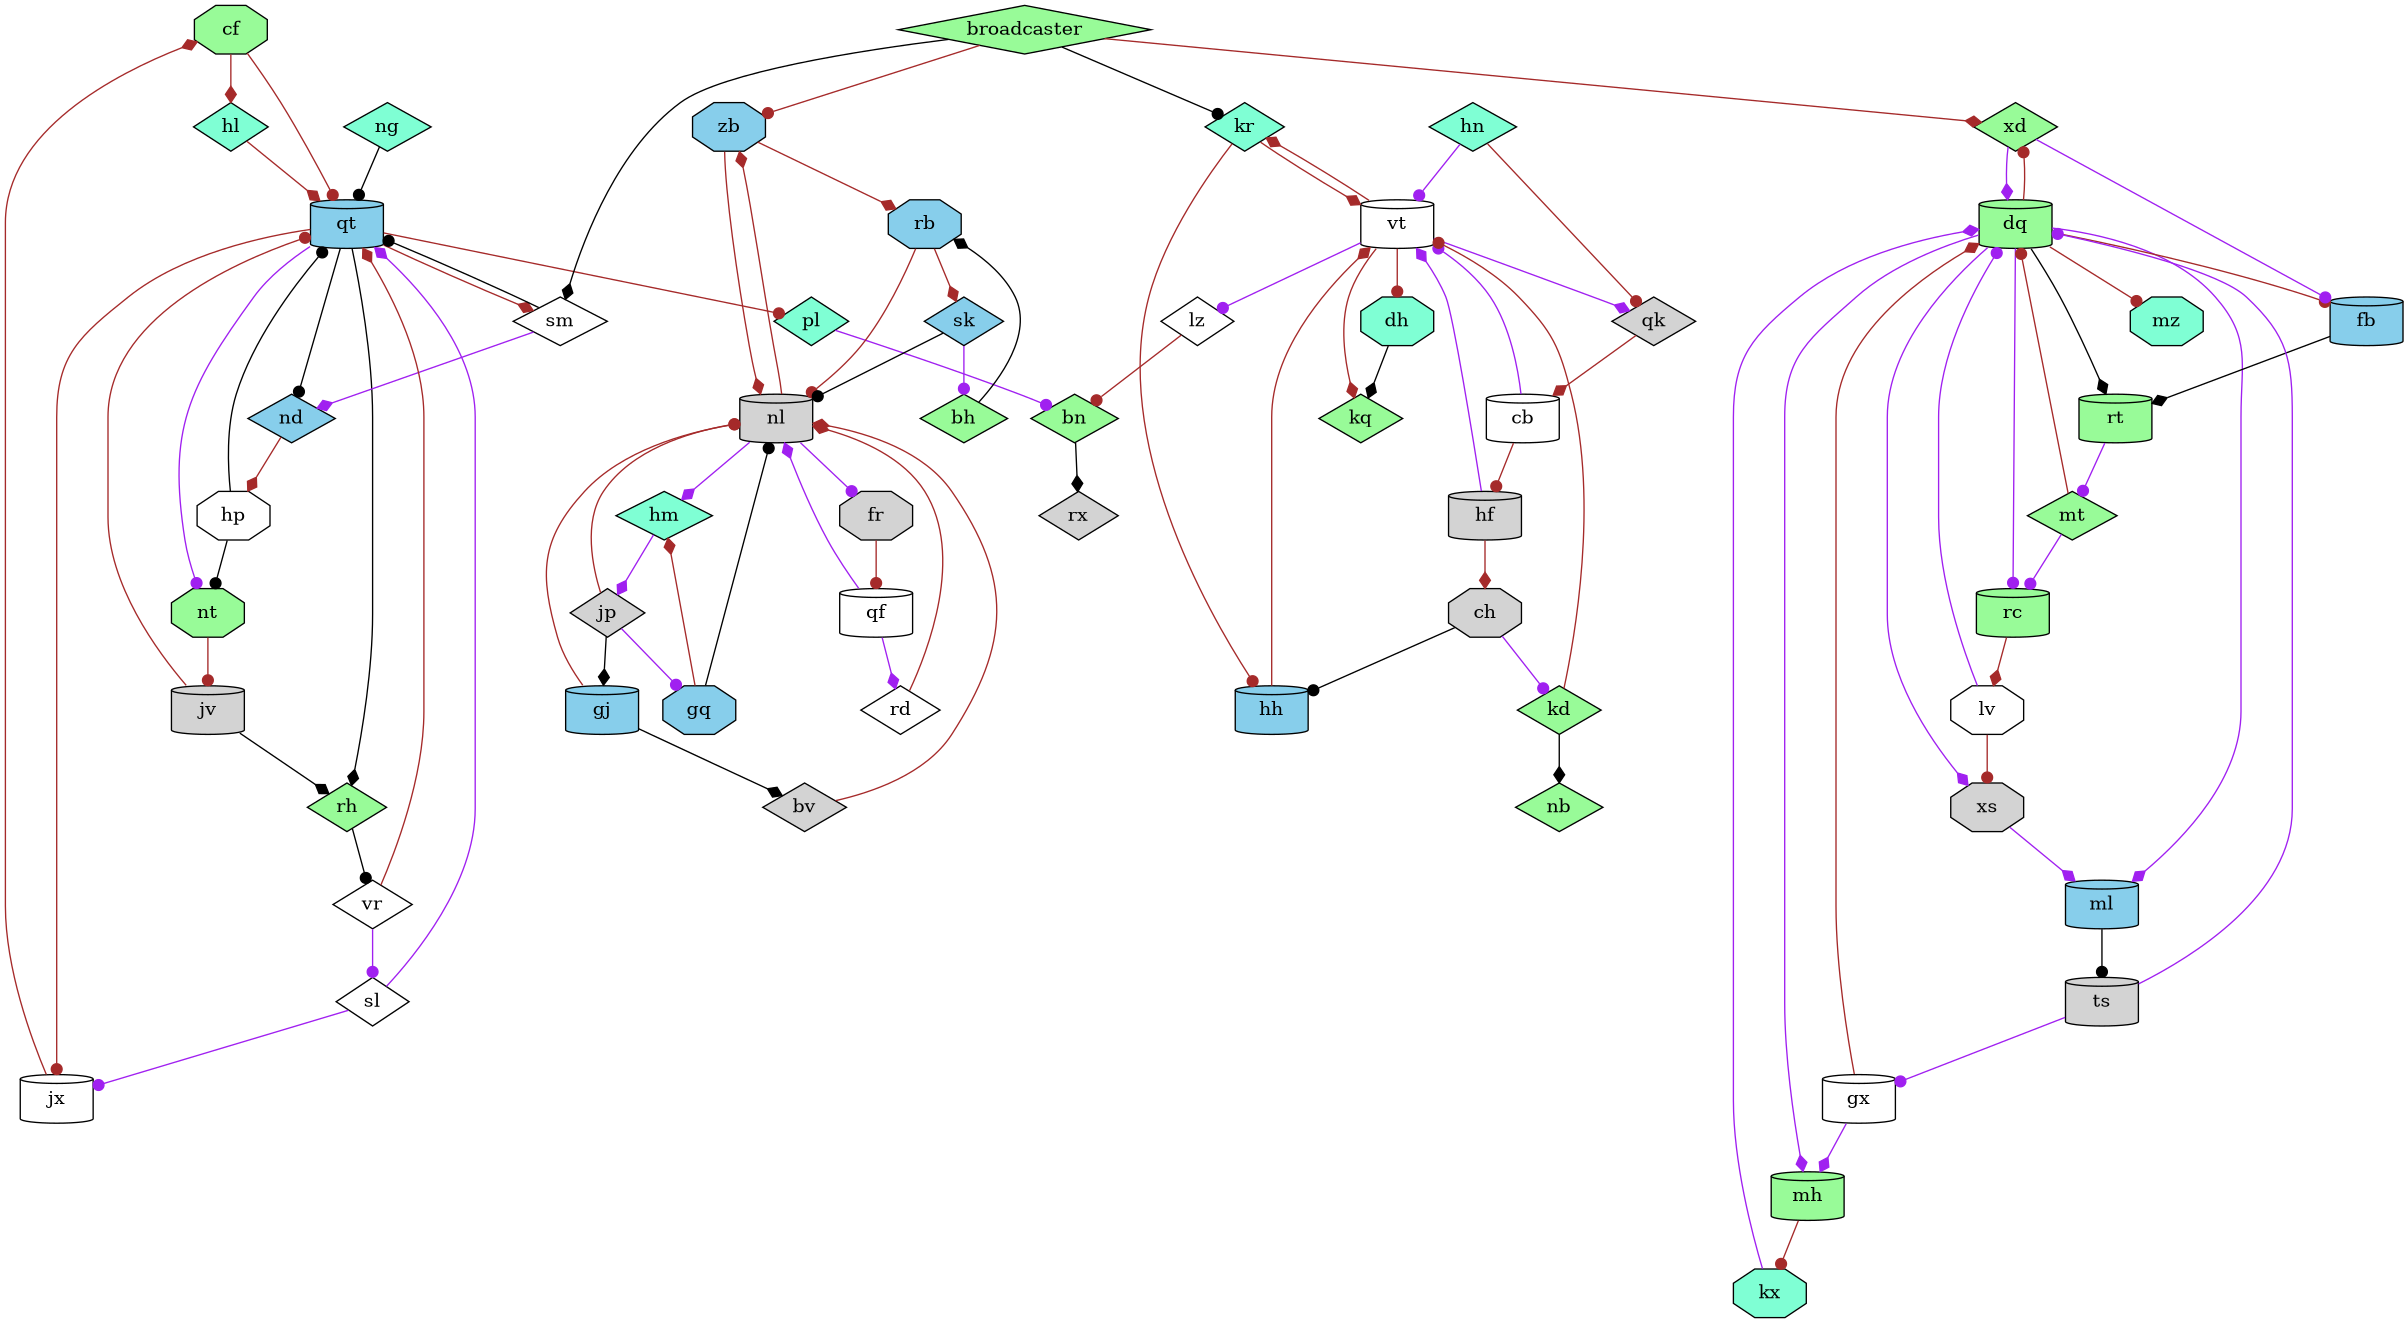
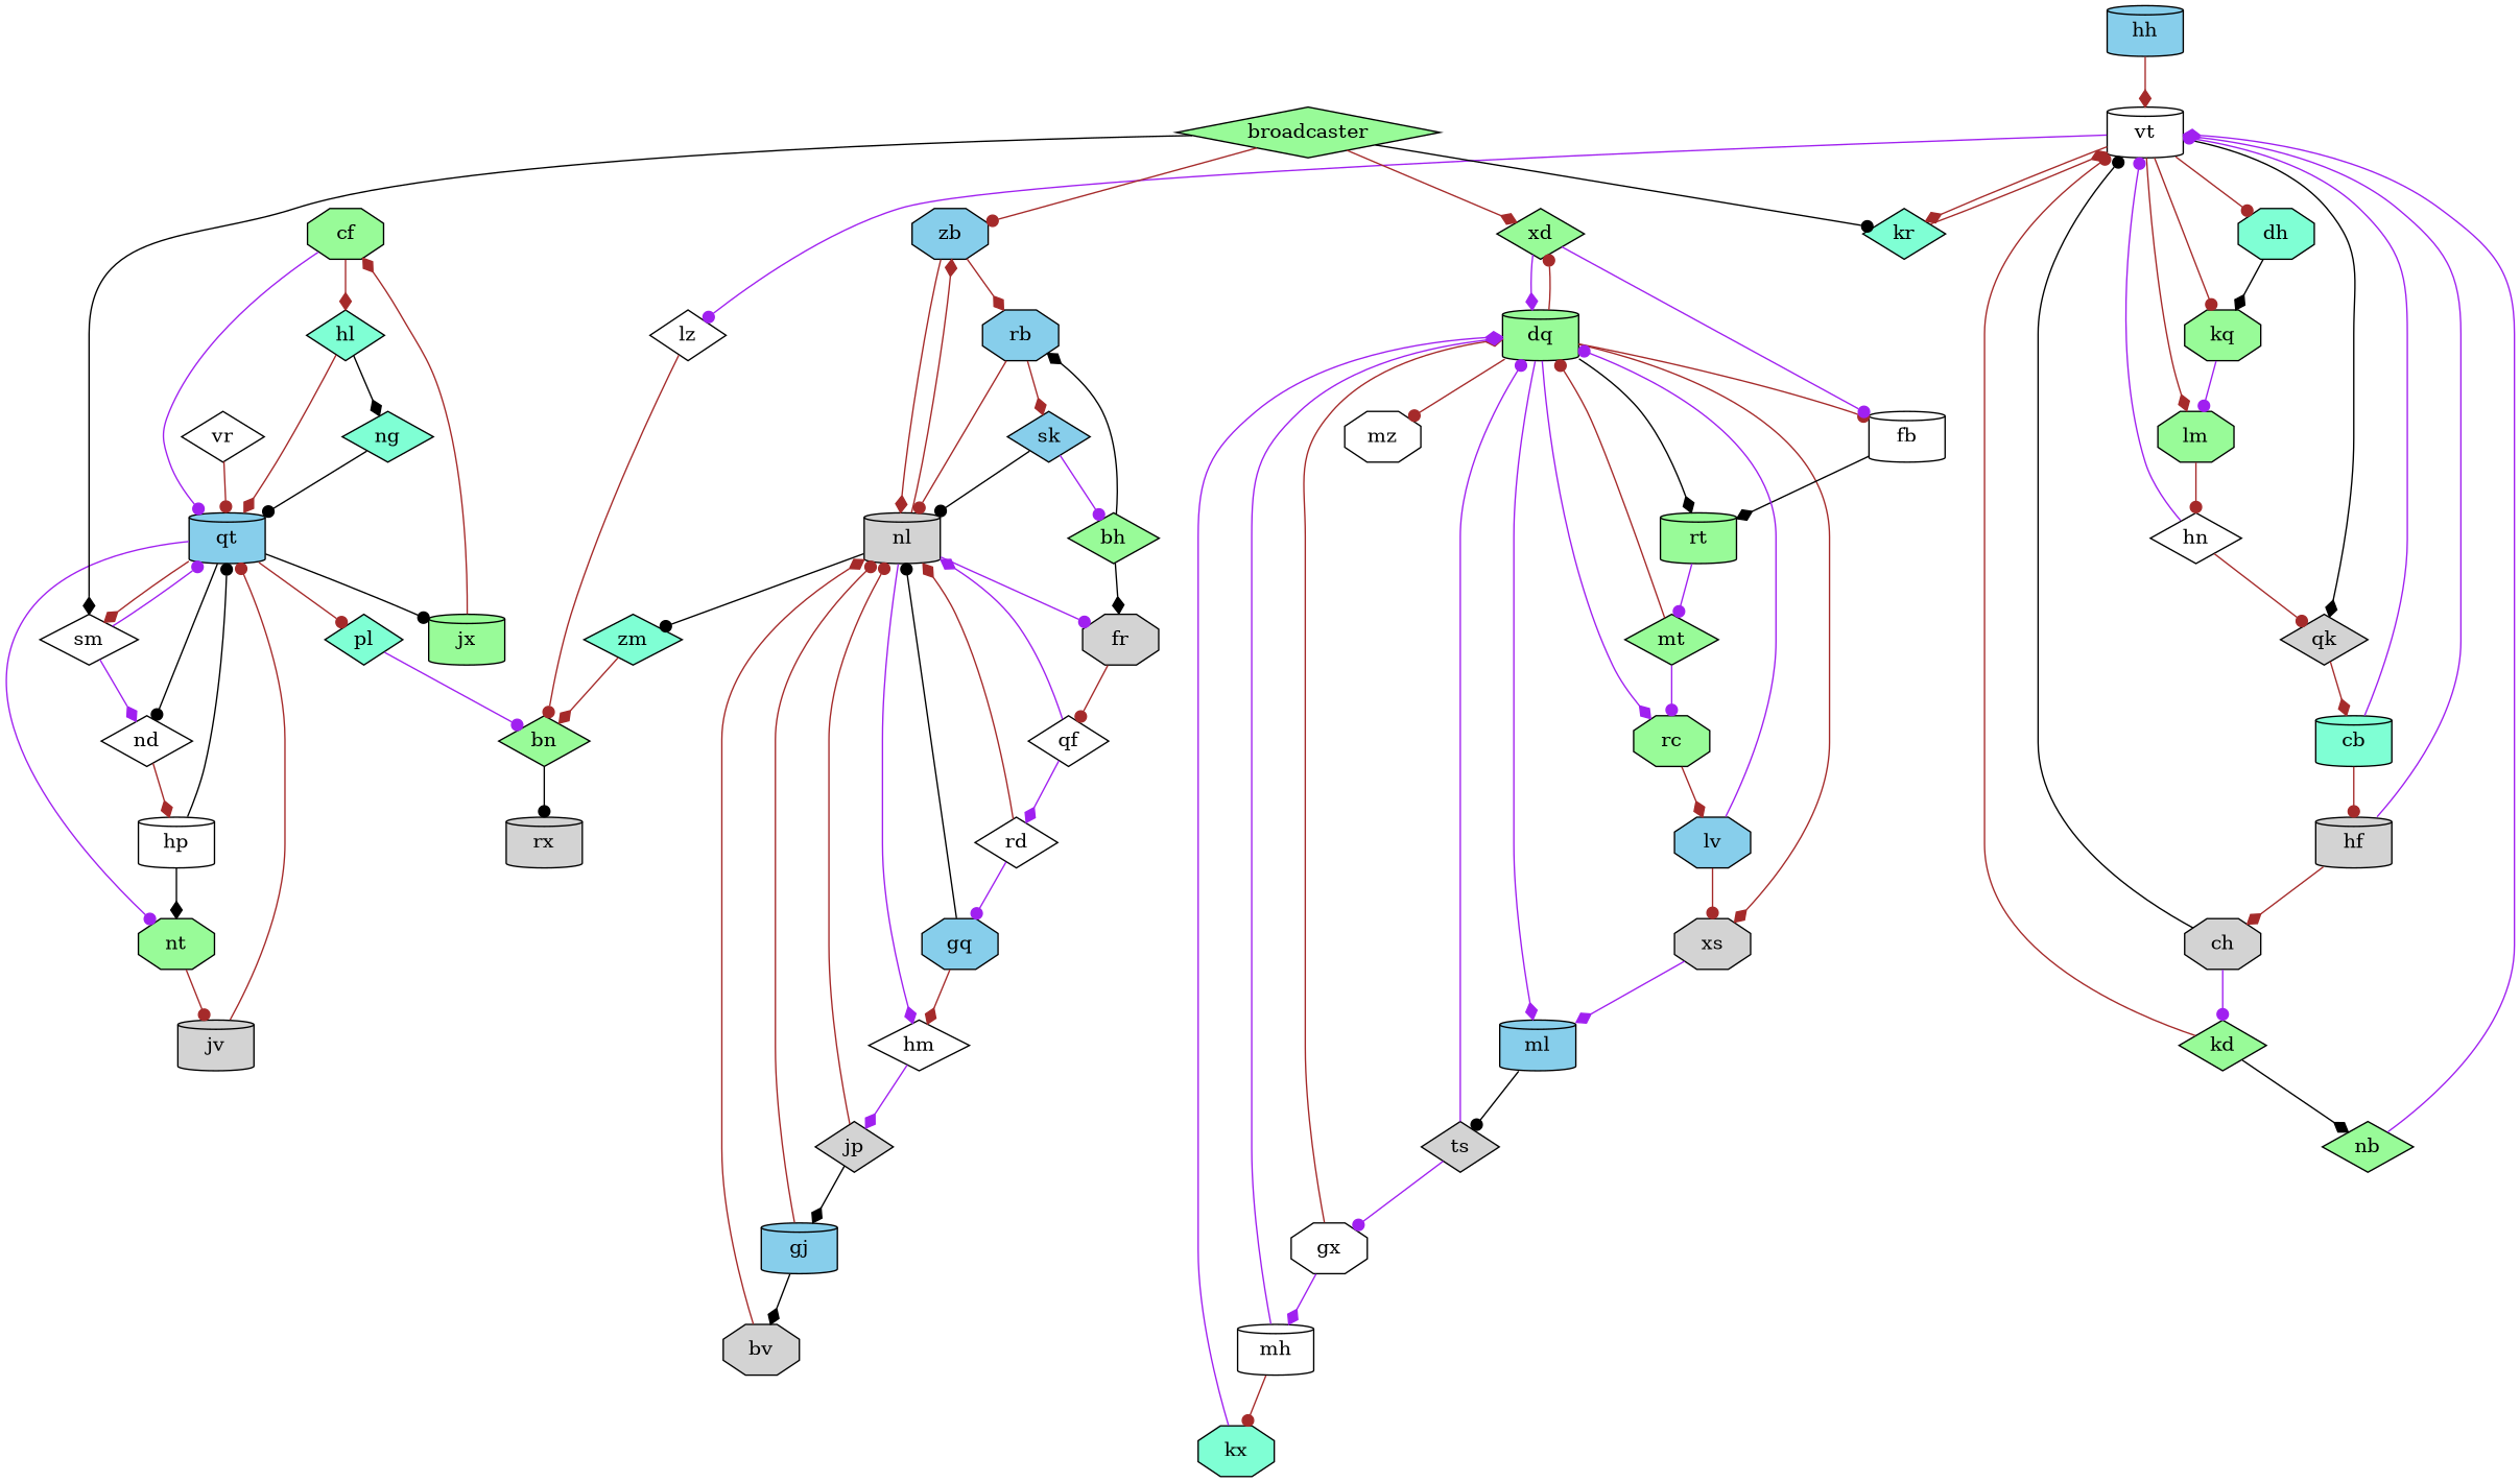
  digraph {
    node [fillcolor=palegreen shape=diamond style=filled]
    edge [arrowhead=dot color=brown]
    cf [shape=octagon]
    hl [fillcolor=aquamarine]
    qt [fillcolor=skyblue shape=cylinder]
    ng [fillcolor=aquamarine]
-   jx [fillcolor=white shape=cylinder]
+   jx [shape=cylinder]
    pl [fillcolor=aquamarine]
-   rh
-   nd [fillcolor=skyblue]
+   nd [fillcolor=white]
    sm [fillcolor=white]
    nt [shape=octagon]
    bn
    vr [fillcolor=white]
-   hp [fillcolor=white shape=octagon]
+   hp [fillcolor=white shape=cylinder]
    jv [fillcolor=lightgrey shape=cylinder]
-   rx [fillcolor=lightgrey]
+   rx [fillcolor=lightgrey shape=cylinder]
    vt [fillcolor=white shape=cylinder]
    nb
    lz [fillcolor=white]
    dh [fillcolor=aquamarine shape=octagon]
    kr [fillcolor=aquamarine]
-   kq
+   kq [shape=octagon]
+   lm [shape=octagon]
    qk [fillcolor=lightgrey]
    hh [fillcolor=skyblue shape=cylinder]
-   hn [fillcolor=aquamarine]
-   cb [fillcolor=white shape=cylinder]
-   hm [fillcolor=aquamarine]
+   hn [fillcolor=white]
+   cb [fillcolor=aquamarine shape=cylinder]
+   hm [fillcolor=white]
    jp [fillcolor=lightgrey]
    nl [fillcolor=lightgrey shape=cylinder]
    gj [fillcolor=skyblue shape=cylinder]
    fr [fillcolor=lightgrey shape=octagon]
    zb [fillcolor=skyblue shape=octagon]
-   bv [fillcolor=lightgrey]
-   sl [fillcolor=white]
+   zm [fillcolor=aquamarine]
+   bv [fillcolor=lightgrey shape=octagon]
    gq [fillcolor=skyblue shape=octagon]
-   qf [fillcolor=white shape=cylinder]
+   qf [fillcolor=white]
    rb [fillcolor=skyblue shape=octagon]
    hf [fillcolor=lightgrey shape=cylinder]
    ch [fillcolor=lightgrey shape=octagon]
    kd
    kx [fillcolor=aquamarine shape=octagon]
    dq [shape=cylinder]
-   mz [fillcolor=aquamarine shape=octagon]
+   mz [fillcolor=white shape=octagon]
    ml [fillcolor=skyblue shape=cylinder]
    xd
-   fb [fillcolor=skyblue shape=cylinder]
+   fb [fillcolor=white shape=cylinder]
    xs [fillcolor=lightgrey shape=octagon]
-   rc [shape=cylinder]
+   rc [shape=octagon]
    rt [shape=cylinder]
-   ts [fillcolor=lightgrey shape=cylinder]
-   lv [fillcolor=white shape=octagon]
+   ts [fillcolor=lightgrey]
+   lv [fillcolor=skyblue shape=octagon]
    mt
    rd [fillcolor=white]
-   gx [fillcolor=white shape=cylinder]
+   gx [fillcolor=white shape=octagon]
    bh
-   mh [shape=cylinder]
+   mh [fillcolor=white shape=cylinder]
    broadcaster
    sk [fillcolor=skyblue]
    cf -> hl [arrowhead=diamond]
-   cf -> qt
+   cf -> qt [color=purple]
    hl -> qt [arrowhead=diamond]
-   qt -> jx
+   hl -> ng [arrowhead=diamond color=black]
+   qt -> jx [color=black]
    qt -> pl
-   qt -> rh [arrowhead=diamond color=black]
    qt -> nd [color=black]
    qt -> sm [arrowhead=diamond]
    qt -> nt [color=purple]
    ng -> qt [color=black]
    jx -> cf [arrowhead=diamond]
    pl -> bn [color=purple]
-   rh -> vr [color=black]
    nd -> hp [arrowhead=diamond]
-   sm -> qt [color=black]
+   sm -> qt [color=purple]
    sm -> nd [arrowhead=diamond color=purple]
    nt -> jv
-   bn -> rx [arrowhead=diamond color=black]
-   vr -> qt [arrowhead=diamond]
-   vr -> sl [color=purple]
+   bn -> rx [color=black]
+   vr -> qt
    hp -> qt [color=black]
-   hp -> nt [color=black]
+   hp -> nt [arrowhead=diamond color=black]
    jv -> qt
-   jv -> rh [arrowhead=diamond color=black]
    vt -> lz [color=purple]
    vt -> dh
    vt -> kr [arrowhead=diamond]
-   vt -> kq [arrowhead=diamond]
-   vt -> qk [arrowhead=diamond color=purple]
+   vt -> kq
+   vt -> lm [arrowhead=diamond]
+   vt -> qk [arrowhead=diamond color=black]
+   nb -> vt [arrowhead=diamond color=purple]
    lz -> bn
    dh -> kq [arrowhead=diamond color=black]
    kr -> vt [arrowhead=diamond]
-   kr -> hh
+   kq -> lm [color=purple]
+   lm -> hn
    qk -> cb [arrowhead=diamond]
    hh -> vt [arrowhead=diamond]
    hn -> vt [color=purple]
    hn -> qk
    cb -> vt [color=purple]
    cb -> hf
    hm -> jp [arrowhead=diamond color=purple]
    jp -> nl
    jp -> gj [arrowhead=diamond color=black]
    nl -> hm [arrowhead=diamond color=purple]
    nl -> fr [color=purple]
    nl -> zb [arrowhead=diamond]
+   nl -> zm [color=black]
    gj -> nl
    gj -> bv [arrowhead=diamond color=black]
    fr -> qf
    zb -> nl [arrowhead=diamond]
    zb -> rb [arrowhead=diamond]
+   zm -> bn [arrowhead=diamond]
    bv -> nl [arrowhead=diamond]
-   sl -> qt [arrowhead=diamond color=purple]
-   sl -> jx [color=purple]
    gq -> hm [arrowhead=diamond]
    gq -> nl [color=black]
    qf -> nl [arrowhead=diamond color=purple]
    qf -> rd [arrowhead=diamond color=purple]
    rb -> nl
    rb -> sk [arrowhead=diamond]
    hf -> vt [arrowhead=diamond color=purple]
    hf -> ch [arrowhead=diamond]
-   ch -> hh [color=black]
+   ch -> vt [color=black]
    ch -> kd [color=purple]
    kd -> vt
    kd -> nb [arrowhead=diamond color=black]
    kx -> dq [arrowhead=diamond color=purple]
    dq -> mz
    dq -> ml [arrowhead=diamond color=purple]
    dq -> xd
    dq -> fb
-   dq -> xs [arrowhead=diamond color=purple]
-   dq -> rc [color=purple]
+   dq -> xs [arrowhead=diamond]
+   dq -> rc [arrowhead=diamond color=purple]
    dq -> rt [arrowhead=diamond color=black]
    ml -> ts [color=black]
    xd -> dq [arrowhead=diamond color=purple]
    xd -> fb [color=purple]
    fb -> rt [arrowhead=diamond color=black]
    xs -> ml [arrowhead=diamond color=purple]
    rc -> lv [arrowhead=diamond]
    rt -> mt [color=purple]
    ts -> dq [color=purple]
    ts -> gx [color=purple]
    lv -> dq [color=purple]
    lv -> xs
    mt -> dq
    mt -> rc [color=purple]
    rd -> nl [arrowhead=diamond]
-   jp -> gq [color=purple]
+   rd -> gq [color=purple]
    gx -> dq [arrowhead=diamond]
    gx -> mh [arrowhead=diamond color=purple]
+   bh -> fr [arrowhead=diamond color=black]
    bh -> rb [arrowhead=diamond color=black]
    mh -> kx
-   dq -> mh [arrowhead=diamond color=purple]
+   mh -> dq [arrowhead=diamond color=purple]
    broadcaster -> sm [arrowhead=diamond color=black]
    broadcaster -> kr [color=black]
    broadcaster -> zb
    broadcaster -> xd [arrowhead=diamond]
    sk -> nl [color=black]
    sk -> bh [color=purple]
  }
